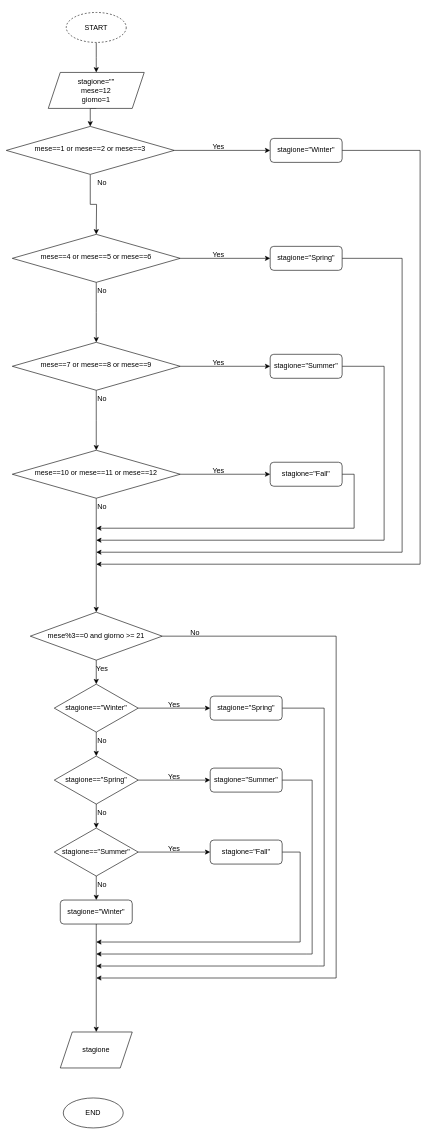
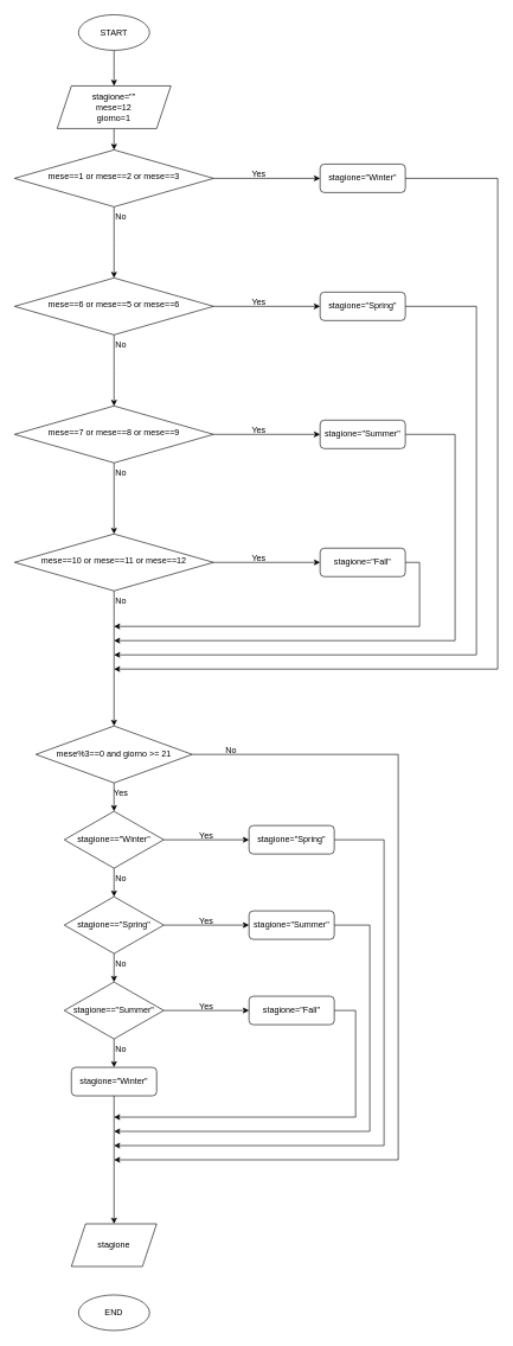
  <mxCell id="0" />
  <mxCell id="1" parent="0" />
  <mxCell id="2" style="edgeStyle=orthogonalEdgeStyle;rounded=0;orthogonalLoop=1;jettySize=auto;html=1;exitX=0.5;exitY=1;exitDx=0;exitDy=0;entryX=0.5;entryY=0;entryDx=0;entryDy=0;" edge="1" parent="1" source="12" target="5"><mxGeometry relative="1" as="geometry"><mxPoint x="160" y="230" as="sourcePoint" /></mxGeometry></mxCell>
  <mxCell id="3" style="edgeStyle=orthogonalEdgeStyle;rounded=0;orthogonalLoop=1;jettySize=auto;html=1;exitX=0.5;exitY=1;exitDx=0;exitDy=0;entryX=0.5;entryY=0;entryDx=0;entryDy=0;" edge="1" parent="1" source="5"><mxGeometry relative="1" as="geometry"><mxPoint x="160" y="390" as="targetPoint" /></mxGeometry></mxCell>
  <mxCell id="4" style="edgeStyle=orthogonalEdgeStyle;rounded=0;orthogonalLoop=1;jettySize=auto;html=1;exitX=1;exitY=0.5;exitDx=0;exitDy=0;entryX=0;entryY=0.5;entryDx=0;entryDy=0;" edge="1" parent="1" source="5" target="7"><mxGeometry relative="1" as="geometry" /></mxCell>
- <mxCell id="5" value="mese==1 or mese==2 or mese==3" style="rhombus;whiteSpace=wrap;html=1;shadow=0;fontFamily=Helvetica;fontSize=12;align=center;strokeWidth=1;spacing=6;spacingTop=-4;" parent="1" vertex="1"><mxGeometry x="10" y="210" width="280" height="80" as="geometry" /></mxCell>
+ <mxCell id="5" value="mese==1 or mese==2 or mese==3" style="rhombus;whiteSpace=wrap;html=1;shadow=0;fontFamily=Helvetica;fontSize=12;align=center;strokeWidth=1;spacing=6;spacingTop=-4;" parent="1" vertex="1"><mxGeometry x="20" y="210" width="280" height="80" as="geometry" /></mxCell>
  <mxCell id="6" style="edgeStyle=orthogonalEdgeStyle;rounded=0;orthogonalLoop=1;jettySize=auto;html=1;exitX=1;exitY=0.5;exitDx=0;exitDy=0;" edge="1" parent="1" source="7"><mxGeometry relative="1" as="geometry"><mxPoint x="160" y="940" as="targetPoint" /><Array as="points"><mxPoint x="700" y="250" /><mxPoint x="700" y="940" /></Array></mxGeometry></mxCell>
  <mxCell id="7" value="stagione=&quot;Winter&quot;" style="rounded=1;whiteSpace=wrap;html=1;fontSize=12;glass=0;strokeWidth=1;shadow=0;" parent="1" vertex="1"><mxGeometry x="450" y="230" width="120" height="40" as="geometry" /></mxCell>
  <mxCell id="8" style="edgeStyle=orthogonalEdgeStyle;rounded=0;orthogonalLoop=1;jettySize=auto;html=1;entryX=0.5;entryY=0;entryDx=0;entryDy=0;" edge="1" parent="1" source="9"><mxGeometry relative="1" as="geometry"><mxPoint x="160" y="120" as="targetPoint" /></mxGeometry></mxCell>
- <mxCell id="9" value="START" style="ellipse;whiteSpace=wrap;html=1;dashed=1;" vertex="1" parent="1"><mxGeometry x="110" y="20" width="100" height="50" as="geometry" /></mxCell>
+ <mxCell id="9" value="START" style="ellipse;whiteSpace=wrap;html=1;" vertex="1" parent="1"><mxGeometry x="110" y="20" width="100" height="50" as="geometry" /></mxCell>
  <mxCell id="10" value="Yes" style="text;html=1;strokeColor=none;fillColor=none;align=center;verticalAlign=middle;whiteSpace=wrap;rounded=0;" vertex="1" parent="1"><mxGeometry x="354" y="240" width="20" height="10" as="geometry" /></mxCell>
  <mxCell id="11" value="No" style="text;html=1;strokeColor=none;fillColor=none;align=center;verticalAlign=middle;whiteSpace=wrap;rounded=0;" vertex="1" parent="1"><mxGeometry x="160" y="300" width="20" height="10" as="geometry" /></mxCell>
  <mxCell id="12" value="&lt;div&gt;stagione=&quot;&quot;&lt;/div&gt;&lt;div&gt;mese=12&lt;/div&gt;&lt;div&gt;giorno=1&lt;br&gt;&lt;/div&gt;" style="shape=parallelogram;perimeter=parallelogramPerimeter;whiteSpace=wrap;html=1;fixedSize=1;" vertex="1" parent="1"><mxGeometry x="80" y="120" width="160" height="60" as="geometry" /></mxCell>
  <mxCell id="13" style="edgeStyle=orthogonalEdgeStyle;rounded=0;orthogonalLoop=1;jettySize=auto;html=1;exitX=0.5;exitY=1;exitDx=0;exitDy=0;entryX=0.5;entryY=0;entryDx=0;entryDy=0;" edge="1" parent="1" source="15"><mxGeometry relative="1" as="geometry"><mxPoint x="160" y="570" as="targetPoint" /></mxGeometry></mxCell>
  <mxCell id="14" style="edgeStyle=orthogonalEdgeStyle;rounded=0;orthogonalLoop=1;jettySize=auto;html=1;exitX=1;exitY=0.5;exitDx=0;exitDy=0;entryX=0;entryY=0.5;entryDx=0;entryDy=0;" edge="1" parent="1" source="15" target="17"><mxGeometry relative="1" as="geometry" /></mxCell>
- <mxCell id="15" value="mese==4 or mese==5 or mese==6" style="rhombus;whiteSpace=wrap;html=1;shadow=0;fontFamily=Helvetica;fontSize=12;align=center;strokeWidth=1;spacing=6;spacingTop=-4;" vertex="1" parent="1"><mxGeometry x="20" y="390" width="280" height="80" as="geometry" /></mxCell>
+ <mxCell id="15" value="mese==6 or mese==5 or mese==6" style="rhombus;whiteSpace=wrap;html=1;shadow=0;fontFamily=Helvetica;fontSize=12;align=center;strokeWidth=1;spacing=6;spacingTop=-4;" vertex="1" parent="1"><mxGeometry x="20" y="390" width="280" height="80" as="geometry" /></mxCell>
  <mxCell id="16" style="edgeStyle=orthogonalEdgeStyle;rounded=0;orthogonalLoop=1;jettySize=auto;html=1;exitX=1;exitY=0.5;exitDx=0;exitDy=0;" edge="1" parent="1" source="17"><mxGeometry relative="1" as="geometry"><mxPoint x="160" y="920" as="targetPoint" /><Array as="points"><mxPoint x="670" y="430" /><mxPoint x="670" y="920" /></Array></mxGeometry></mxCell>
  <mxCell id="17" value="stagione=&quot;Spring&quot;" style="rounded=1;whiteSpace=wrap;html=1;fontSize=12;glass=0;strokeWidth=1;shadow=0;" vertex="1" parent="1"><mxGeometry x="450" y="410" width="120" height="40" as="geometry" /></mxCell>
  <mxCell id="18" value="Yes" style="text;html=1;strokeColor=none;fillColor=none;align=center;verticalAlign=middle;whiteSpace=wrap;rounded=0;" vertex="1" parent="1"><mxGeometry x="354" y="420" width="20" height="10" as="geometry" /></mxCell>
  <mxCell id="19" value="No" style="text;html=1;strokeColor=none;fillColor=none;align=center;verticalAlign=middle;whiteSpace=wrap;rounded=0;" vertex="1" parent="1"><mxGeometry x="160" y="480" width="20" height="10" as="geometry" /></mxCell>
  <mxCell id="20" style="edgeStyle=orthogonalEdgeStyle;rounded=0;orthogonalLoop=1;jettySize=auto;html=1;exitX=0.5;exitY=1;exitDx=0;exitDy=0;entryX=0.5;entryY=0;entryDx=0;entryDy=0;" edge="1" parent="1" source="22"><mxGeometry relative="1" as="geometry"><mxPoint x="160" y="750" as="targetPoint" /></mxGeometry></mxCell>
  <mxCell id="21" style="edgeStyle=orthogonalEdgeStyle;rounded=0;orthogonalLoop=1;jettySize=auto;html=1;exitX=1;exitY=0.5;exitDx=0;exitDy=0;entryX=0;entryY=0.5;entryDx=0;entryDy=0;" edge="1" parent="1" source="22" target="24"><mxGeometry relative="1" as="geometry" /></mxCell>
  <mxCell id="22" value="mese==7 or mese==8 or mese==9" style="rhombus;whiteSpace=wrap;html=1;shadow=0;fontFamily=Helvetica;fontSize=12;align=center;strokeWidth=1;spacing=6;spacingTop=-4;" vertex="1" parent="1"><mxGeometry x="20" y="570" width="280" height="80" as="geometry" /></mxCell>
  <mxCell id="23" style="edgeStyle=orthogonalEdgeStyle;rounded=0;orthogonalLoop=1;jettySize=auto;html=1;exitX=1;exitY=0.5;exitDx=0;exitDy=0;" edge="1" parent="1" source="24"><mxGeometry relative="1" as="geometry"><mxPoint x="160" y="900" as="targetPoint" /><Array as="points"><mxPoint x="640" y="610" /><mxPoint x="640" y="900" /></Array></mxGeometry></mxCell>
  <mxCell id="24" value="stagione=&quot;Summer&quot;" style="rounded=1;whiteSpace=wrap;html=1;fontSize=12;glass=0;strokeWidth=1;shadow=0;" vertex="1" parent="1"><mxGeometry x="450" y="590" width="120" height="40" as="geometry" /></mxCell>
  <mxCell id="25" value="Yes" style="text;html=1;strokeColor=none;fillColor=none;align=center;verticalAlign=middle;whiteSpace=wrap;rounded=0;" vertex="1" parent="1"><mxGeometry x="354" y="600" width="20" height="10" as="geometry" /></mxCell>
  <mxCell id="26" value="No" style="text;html=1;strokeColor=none;fillColor=none;align=center;verticalAlign=middle;whiteSpace=wrap;rounded=0;" vertex="1" parent="1"><mxGeometry x="160" y="660" width="20" height="10" as="geometry" /></mxCell>
  <mxCell id="27" style="edgeStyle=orthogonalEdgeStyle;rounded=0;orthogonalLoop=1;jettySize=auto;html=1;exitX=0.5;exitY=1;exitDx=0;exitDy=0;" edge="1" parent="1" source="29"><mxGeometry relative="1" as="geometry"><mxPoint x="160" y="1020" as="targetPoint" /></mxGeometry></mxCell>
  <mxCell id="28" style="edgeStyle=orthogonalEdgeStyle;rounded=0;orthogonalLoop=1;jettySize=auto;html=1;exitX=1;exitY=0.5;exitDx=0;exitDy=0;entryX=0;entryY=0.5;entryDx=0;entryDy=0;" edge="1" parent="1" source="29" target="31"><mxGeometry relative="1" as="geometry" /></mxCell>
  <mxCell id="29" value="mese==10 or mese==11 or mese==12" style="rhombus;whiteSpace=wrap;html=1;shadow=0;fontFamily=Helvetica;fontSize=12;align=center;strokeWidth=1;spacing=6;spacingTop=-4;" vertex="1" parent="1"><mxGeometry x="20" y="750" width="280" height="80" as="geometry" /></mxCell>
  <mxCell id="30" style="edgeStyle=orthogonalEdgeStyle;rounded=0;orthogonalLoop=1;jettySize=auto;html=1;exitX=1;exitY=0.5;exitDx=0;exitDy=0;" edge="1" parent="1" source="31"><mxGeometry relative="1" as="geometry"><mxPoint x="160" y="880" as="targetPoint" /><Array as="points"><mxPoint x="590" y="790" /><mxPoint x="590" y="880" /></Array></mxGeometry></mxCell>
  <mxCell id="31" value="stagione=&quot;Fall&quot;" style="rounded=1;whiteSpace=wrap;html=1;fontSize=12;glass=0;strokeWidth=1;shadow=0;" vertex="1" parent="1"><mxGeometry x="450" y="770" width="120" height="40" as="geometry" /></mxCell>
  <mxCell id="32" value="Yes" style="text;html=1;strokeColor=none;fillColor=none;align=center;verticalAlign=middle;whiteSpace=wrap;rounded=0;" vertex="1" parent="1"><mxGeometry x="354" y="780" width="20" height="10" as="geometry" /></mxCell>
  <mxCell id="33" value="No" style="text;html=1;strokeColor=none;fillColor=none;align=center;verticalAlign=middle;whiteSpace=wrap;rounded=0;" vertex="1" parent="1"><mxGeometry x="160" y="840" width="20" height="10" as="geometry" /></mxCell>
  <mxCell id="34" style="edgeStyle=orthogonalEdgeStyle;rounded=0;orthogonalLoop=1;jettySize=auto;html=1;exitX=0.5;exitY=1;exitDx=0;exitDy=0;entryX=0.5;entryY=0;entryDx=0;entryDy=0;" edge="1" parent="1" source="36" target="41"><mxGeometry relative="1" as="geometry" /></mxCell>
  <mxCell id="35" style="edgeStyle=orthogonalEdgeStyle;rounded=0;orthogonalLoop=1;jettySize=auto;html=1;exitX=1;exitY=0.5;exitDx=0;exitDy=0;" edge="1" parent="1" source="36"><mxGeometry relative="1" as="geometry"><mxPoint x="160" y="1630" as="targetPoint" /><Array as="points"><mxPoint x="560" y="1060" /><mxPoint x="560" y="1630" /></Array></mxGeometry></mxCell>
  <mxCell id="36" value="mese%3==0 and giorno &amp;gt;= 21" style="rhombus;whiteSpace=wrap;html=1;" vertex="1" parent="1"><mxGeometry x="50" y="1020" width="220" height="80" as="geometry" /></mxCell>
  <mxCell id="37" value="No" style="text;html=1;strokeColor=none;fillColor=none;align=center;verticalAlign=middle;whiteSpace=wrap;rounded=0;" vertex="1" parent="1"><mxGeometry x="315" y="1050" width="20" height="10" as="geometry" /></mxCell>
  <mxCell id="38" value="Yes" style="text;html=1;strokeColor=none;fillColor=none;align=center;verticalAlign=middle;whiteSpace=wrap;rounded=0;" vertex="1" parent="1"><mxGeometry x="160" y="1110" width="20" height="10" as="geometry" /></mxCell>
  <mxCell id="39" style="edgeStyle=orthogonalEdgeStyle;rounded=0;orthogonalLoop=1;jettySize=auto;html=1;exitX=1;exitY=0.5;exitDx=0;exitDy=0;" edge="1" parent="1" source="41"><mxGeometry relative="1" as="geometry"><mxPoint x="350" y="1180" as="targetPoint" /></mxGeometry></mxCell>
  <mxCell id="40" style="edgeStyle=orthogonalEdgeStyle;rounded=0;orthogonalLoop=1;jettySize=auto;html=1;exitX=0.5;exitY=1;exitDx=0;exitDy=0;" edge="1" parent="1" source="41"><mxGeometry relative="1" as="geometry"><mxPoint x="160" y="1260" as="targetPoint" /></mxGeometry></mxCell>
  <mxCell id="41" value="stagione==&quot;Winter&quot;" style="rhombus;whiteSpace=wrap;html=1;" vertex="1" parent="1"><mxGeometry x="90" y="1140" width="140" height="80" as="geometry" /></mxCell>
  <mxCell id="42" style="edgeStyle=orthogonalEdgeStyle;rounded=0;orthogonalLoop=1;jettySize=auto;html=1;exitX=1;exitY=0.5;exitDx=0;exitDy=0;" edge="1" parent="1" source="43"><mxGeometry relative="1" as="geometry"><mxPoint x="160" y="1610" as="targetPoint" /><Array as="points"><mxPoint x="540" y="1180" /><mxPoint x="540" y="1610" /><mxPoint x="530" y="1610" /></Array></mxGeometry></mxCell>
  <mxCell id="43" value="stagione=&quot;Spring&quot;" style="rounded=1;whiteSpace=wrap;html=1;fontSize=12;glass=0;strokeWidth=1;shadow=0;" vertex="1" parent="1"><mxGeometry x="350" y="1160" width="120" height="40" as="geometry" /></mxCell>
  <mxCell id="44" value="Yes" style="text;html=1;strokeColor=none;fillColor=none;align=center;verticalAlign=middle;whiteSpace=wrap;rounded=0;" vertex="1" parent="1"><mxGeometry x="280" y="1170" width="20" height="10" as="geometry" /></mxCell>
  <mxCell id="45" style="edgeStyle=orthogonalEdgeStyle;rounded=0;orthogonalLoop=1;jettySize=auto;html=1;exitX=1;exitY=0.5;exitDx=0;exitDy=0;" edge="1" parent="1" source="47"><mxGeometry relative="1" as="geometry"><mxPoint x="350" y="1300" as="targetPoint" /></mxGeometry></mxCell>
  <mxCell id="46" style="edgeStyle=orthogonalEdgeStyle;rounded=0;orthogonalLoop=1;jettySize=auto;html=1;exitX=0.5;exitY=1;exitDx=0;exitDy=0;" edge="1" parent="1" source="47"><mxGeometry relative="1" as="geometry"><mxPoint x="160" y="1380" as="targetPoint" /></mxGeometry></mxCell>
  <mxCell id="47" value="stagione==&quot;Spring&quot;" style="rhombus;whiteSpace=wrap;html=1;" vertex="1" parent="1"><mxGeometry x="90" y="1260" width="140" height="80" as="geometry" /></mxCell>
  <mxCell id="48" style="edgeStyle=orthogonalEdgeStyle;rounded=0;orthogonalLoop=1;jettySize=auto;html=1;exitX=1;exitY=0.5;exitDx=0;exitDy=0;" edge="1" parent="1" source="49"><mxGeometry relative="1" as="geometry"><mxPoint x="160" y="1590" as="targetPoint" /><Array as="points"><mxPoint x="520" y="1300" /><mxPoint x="520" y="1590" /><mxPoint x="510" y="1590" /></Array></mxGeometry></mxCell>
  <mxCell id="49" value="stagione=&quot;Summer&quot;" style="rounded=1;whiteSpace=wrap;html=1;fontSize=12;glass=0;strokeWidth=1;shadow=0;" vertex="1" parent="1"><mxGeometry x="350" y="1280" width="120" height="40" as="geometry" /></mxCell>
  <mxCell id="50" value="Yes" style="text;html=1;strokeColor=none;fillColor=none;align=center;verticalAlign=middle;whiteSpace=wrap;rounded=0;" vertex="1" parent="1"><mxGeometry x="280" y="1290" width="20" height="10" as="geometry" /></mxCell>
  <mxCell id="51" style="edgeStyle=orthogonalEdgeStyle;rounded=0;orthogonalLoop=1;jettySize=auto;html=1;exitX=1;exitY=0.5;exitDx=0;exitDy=0;" edge="1" parent="1" source="53"><mxGeometry relative="1" as="geometry"><mxPoint x="350" y="1420" as="targetPoint" /></mxGeometry></mxCell>
  <mxCell id="52" style="edgeStyle=orthogonalEdgeStyle;rounded=0;orthogonalLoop=1;jettySize=auto;html=1;exitX=0.5;exitY=1;exitDx=0;exitDy=0;" edge="1" parent="1" source="53"><mxGeometry relative="1" as="geometry"><mxPoint x="160" y="1500" as="targetPoint" /></mxGeometry></mxCell>
  <mxCell id="53" value="stagione==&quot;Summer&quot;" style="rhombus;whiteSpace=wrap;html=1;" vertex="1" parent="1"><mxGeometry x="90" y="1380" width="140" height="80" as="geometry" /></mxCell>
  <mxCell id="54" style="edgeStyle=orthogonalEdgeStyle;rounded=0;orthogonalLoop=1;jettySize=auto;html=1;exitX=1;exitY=0.5;exitDx=0;exitDy=0;" edge="1" parent="1" source="55"><mxGeometry relative="1" as="geometry"><mxPoint x="160" y="1570" as="targetPoint" /><Array as="points"><mxPoint x="500" y="1420" /><mxPoint x="500" y="1570" /></Array></mxGeometry></mxCell>
  <mxCell id="55" value="stagione=&quot;Fall&quot;" style="rounded=1;whiteSpace=wrap;html=1;fontSize=12;glass=0;strokeWidth=1;shadow=0;" vertex="1" parent="1"><mxGeometry x="350" y="1400" width="120" height="40" as="geometry" /></mxCell>
  <mxCell id="56" value="Yes" style="text;html=1;strokeColor=none;fillColor=none;align=center;verticalAlign=middle;whiteSpace=wrap;rounded=0;" vertex="1" parent="1"><mxGeometry x="280" y="1410" width="20" height="10" as="geometry" /></mxCell>
  <mxCell id="57" style="edgeStyle=orthogonalEdgeStyle;rounded=0;orthogonalLoop=1;jettySize=auto;html=1;" edge="1" parent="1" source="58"><mxGeometry relative="1" as="geometry"><mxPoint x="160" y="1720" as="targetPoint" /></mxGeometry></mxCell>
  <mxCell id="58" value="stagione=&quot;Winter&quot;" style="rounded=1;whiteSpace=wrap;html=1;fontSize=12;glass=0;strokeWidth=1;shadow=0;" vertex="1" parent="1"><mxGeometry x="100" y="1500" width="120" height="40" as="geometry" /></mxCell>
  <mxCell id="59" value="No" style="text;html=1;strokeColor=none;fillColor=none;align=center;verticalAlign=middle;whiteSpace=wrap;rounded=0;" vertex="1" parent="1"><mxGeometry x="160" y="1230" width="20" height="10" as="geometry" /></mxCell>
  <mxCell id="60" value="No" style="text;html=1;strokeColor=none;fillColor=none;align=center;verticalAlign=middle;whiteSpace=wrap;rounded=0;" vertex="1" parent="1"><mxGeometry x="160" y="1350" width="20" height="10" as="geometry" /></mxCell>
  <mxCell id="61" value="No" style="text;html=1;strokeColor=none;fillColor=none;align=center;verticalAlign=middle;whiteSpace=wrap;rounded=0;" vertex="1" parent="1"><mxGeometry x="160" y="1470" width="20" height="10" as="geometry" /></mxCell>
- <mxCell id="62" value="END" style="ellipse;whiteSpace=wrap;html=1;" vertex="1" parent="1"><mxGeometry x="105" y="1830" width="100" height="50" as="geometry" /></mxCell>
+ <mxCell id="62" value="END" style="ellipse;whiteSpace=wrap;html=1;" vertex="1" parent="1"><mxGeometry x="110" y="1820" width="100" height="50" as="geometry" /></mxCell>
  <mxCell id="63" value="stagione" style="shape=parallelogram;perimeter=parallelogramPerimeter;whiteSpace=wrap;html=1;fixedSize=1;" vertex="1" parent="1"><mxGeometry x="100" y="1720" width="120" height="60" as="geometry" /></mxCell>
